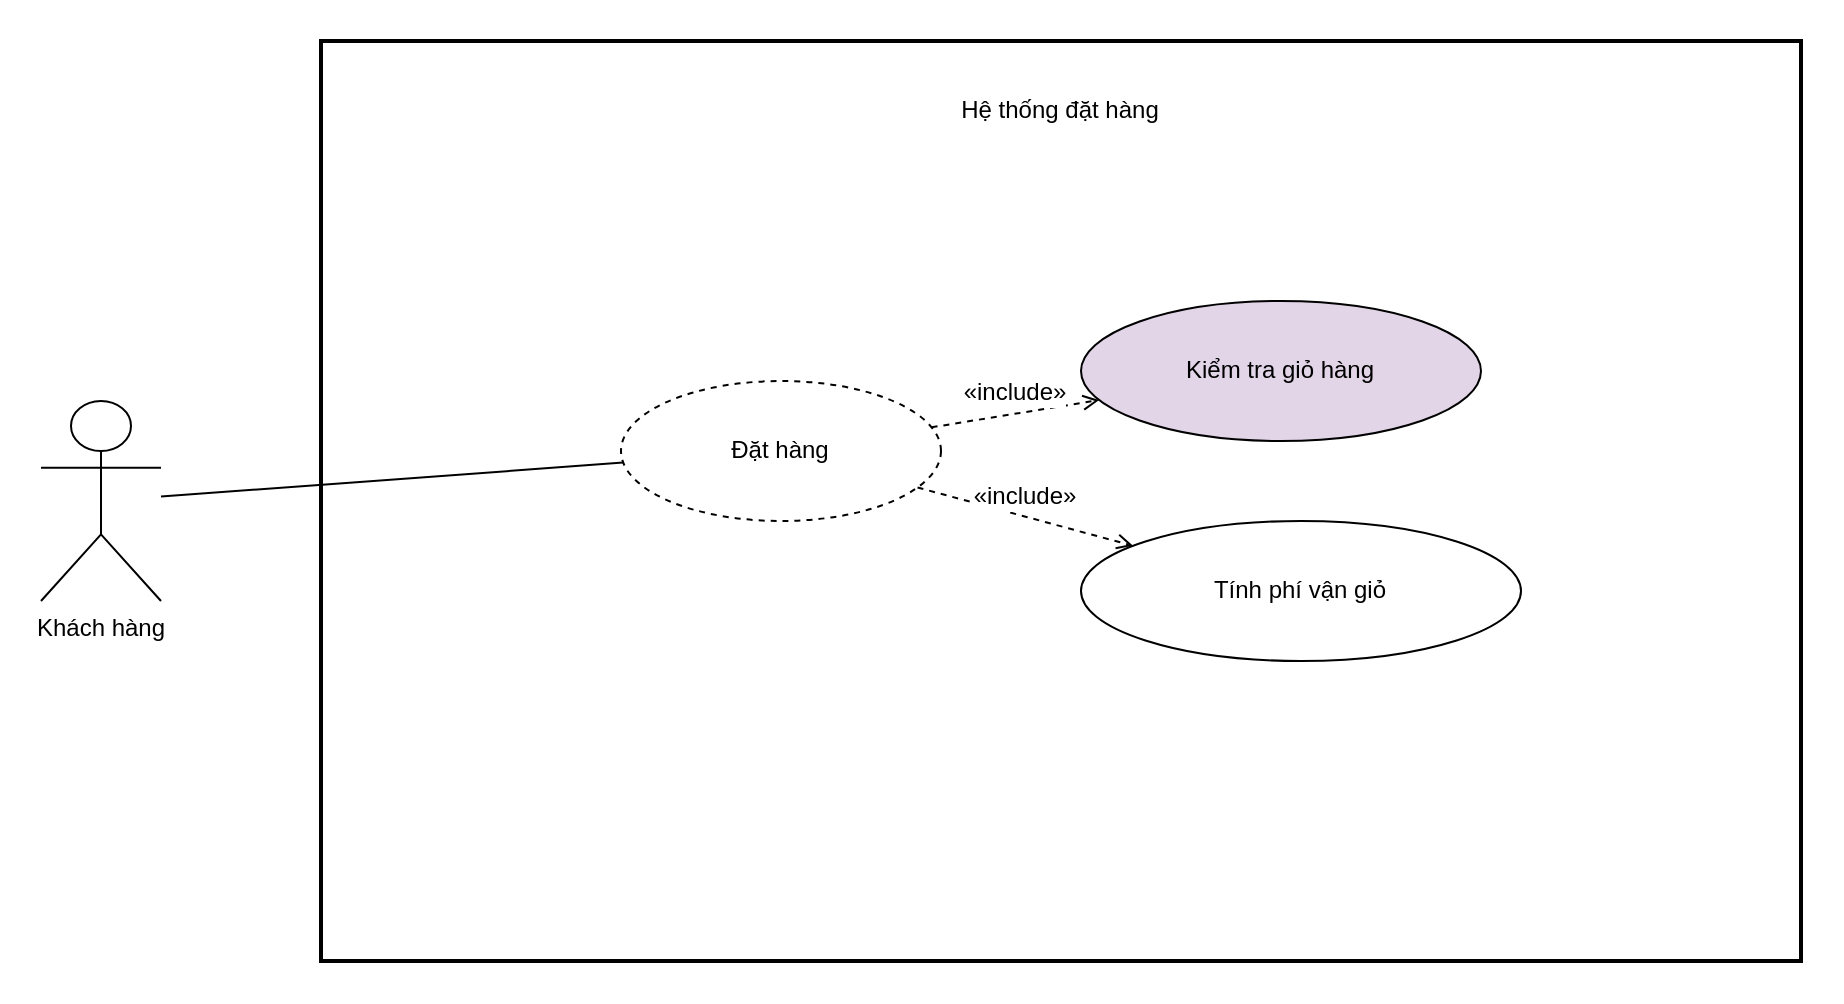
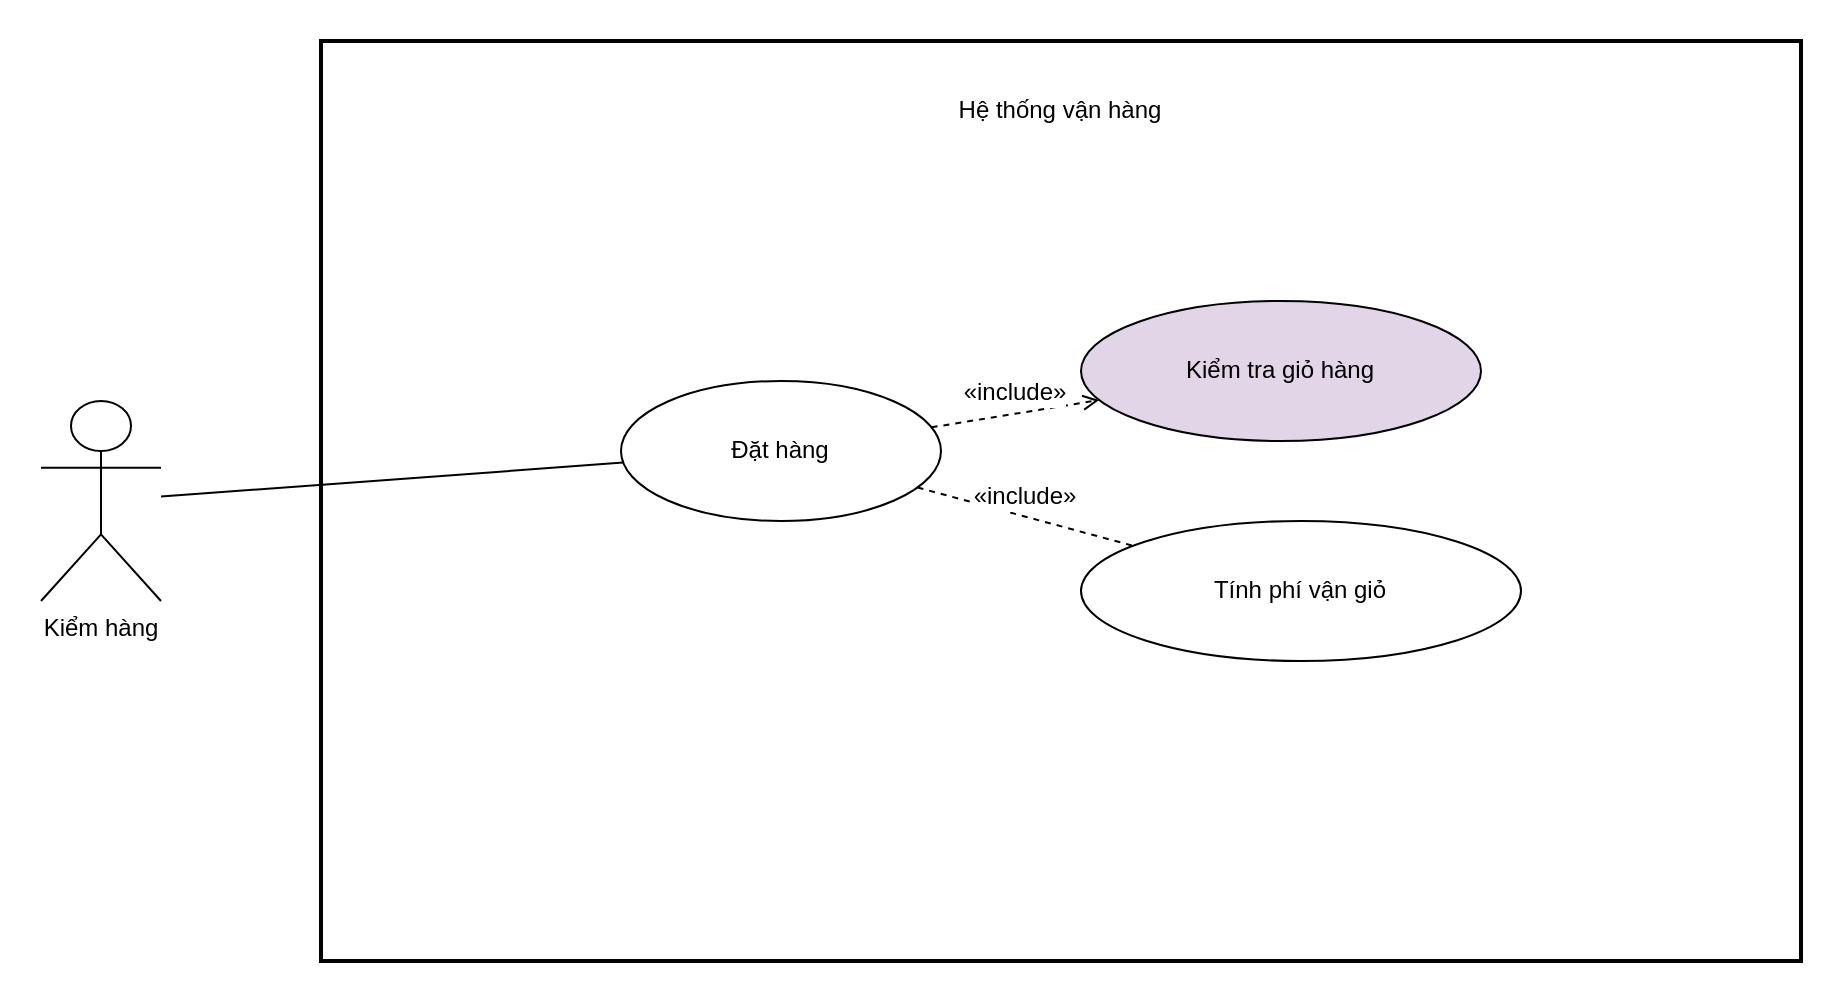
  <mxCell id="0" />
  <mxCell id="1" parent="0" />
  <mxCell id="2" value="" style="shape=rectangle;whiteSpace=wrap;html=1;strokeWidth=2;rounded=0;" parent="1" vertex="1"><mxGeometry x="160" y="20" width="740" height="460" as="geometry" /></mxCell>
- <mxCell id="3" value="Đặt hàng" style="ellipse;whiteSpace=wrap;html=1;aspect=fixed;dashed=1;" parent="2" vertex="1"><mxGeometry x="150" y="170" width="160" height="70" as="geometry" /></mxCell>
+ <mxCell id="3" value="Đặt hàng" style="ellipse;whiteSpace=wrap;html=1;aspect=fixed;" parent="2" vertex="1"><mxGeometry x="150" y="170" width="160" height="70" as="geometry" /></mxCell>
  <mxCell id="4" value="Kiểm tra giỏ hàng" style="ellipse;whiteSpace=wrap;html=1;aspect=fixed;fillColor=#e1d5e7;" parent="2" vertex="1"><mxGeometry x="380" y="130" width="200" height="70" as="geometry" /></mxCell>
  <mxCell id="5" value="Tính phí vận giỏ" style="ellipse;whiteSpace=wrap;html=1;aspect=fixed;" parent="2" vertex="1"><mxGeometry x="380" y="240" width="220" height="70" as="geometry" /></mxCell>
  <mxCell id="6" value="«include»" style="endArrow=open;dashed=1;html=1;fontSize=12;labelBackgroundColor=#ffffff;" parent="2" source="3" target="4" edge="1"><mxGeometry relative="1" as="geometry"><mxPoint y="-10" as="offset" /></mxGeometry></mxCell>
- <mxCell id="7" value="«include»" style="endArrow=open;dashed=1;html=1;fontSize=12;labelBackgroundColor=#ffffff;" parent="2" source="3" target="5" edge="1"><mxGeometry relative="1" as="geometry"><mxPoint y="-10" as="offset" /></mxGeometry></mxCell>
- <mxCell id="8" value="Hệ thống đặt hàng" style="text;html=1;whiteSpace=wrap;strokeColor=none;fillColor=none;align=center;verticalAlign=middle;rounded=0;" vertex="1" parent="2"><mxGeometry x="250" y="20" width="240" height="30" as="geometry" /></mxCell>
- <mxCell id="9" value="Khách hàng" style="shape=umlActor;verticalLabelPosition=bottom;verticalAlign=top;html=1;" parent="1" vertex="1"><mxGeometry x="20" y="200" width="60" height="100" as="geometry" /></mxCell>
+ <mxCell id="7" value="«include»" style="endArrow=none;dashed=1;html=1;fontSize=12;labelBackgroundColor=#ffffff;" parent="2" source="3" target="5" edge="1"><mxGeometry relative="1" as="geometry"><mxPoint y="-10" as="offset" /></mxGeometry></mxCell>
+ <mxCell id="8" value="Hệ thống vận hàng" style="text;html=1;whiteSpace=wrap;strokeColor=none;fillColor=none;align=center;verticalAlign=middle;rounded=0;" vertex="1" parent="2"><mxGeometry x="250" y="20" width="240" height="30" as="geometry" /></mxCell>
+ <mxCell id="9" value="Kiểm hàng" style="shape=umlActor;verticalLabelPosition=bottom;verticalAlign=top;html=1;" parent="1" vertex="1"><mxGeometry x="20" y="200" width="60" height="100" as="geometry" /></mxCell>
  <mxCell id="10" style="endArrow=none;html=1;" parent="1" source="9" target="3" edge="1"><mxGeometry relative="1" as="geometry" /></mxCell>
